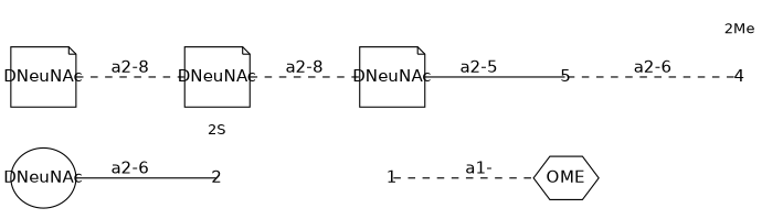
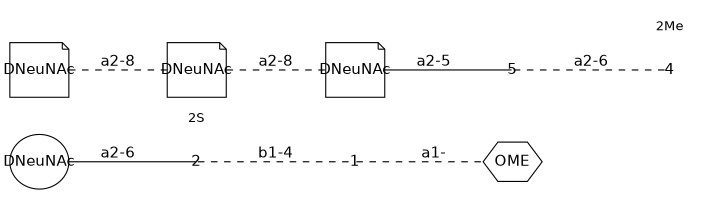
  graph {
    nodesep=0.05
    rankdir=LR
    ranksep=0.8
    splines=false
    node [fixedsize=true fontname=DejaVuSans labelfontsize=12 scale=true shape=none]
    edge [fontname=DejaVuSans headclip=false labelangle=320.0 labeldistance=1.2 labelfontsize=12 style=dashed tailclip=true]
    2 [height=0.7]
    n2 [fontsize=12 height=0.3 label="2S" labelloc=b shape=plaintext]
    4 [height=0.7]
    n4 [fontsize=12 height=0.3 label="2Me" labelloc=b shape=plaintext]
    1 [height=0.7]
    n6 [label=OME shape=hexagon]
    n7 [height=0.7 label=DNeuNAc shape=ellipse]
    5 [height=0.7]
    n9 [height=0.7 label=DNeuNAc shape=note]
    n10 [height=0.7 label=DNeuNAc shape=note]
    n11 [height=0.7 label=DNeuNAc shape=note]
    subgraph sub_1 {
      rank=same
      2
      n2
    }
    subgraph sub_2 {
      nodesep=0.2
      2
      n2
    }
    subgraph sub_3 {
      rank=same
      4
      n4
    }
    subgraph sub_4 {
      nodesep=0.2
      4
      n4
    }
+   2 -- 1 [label="b1-4" tailclip=false]
    n2 -- 2 [style=invis headclip="" tailclip=""]
    n4 -- 4 [style=invis headclip="" tailclip=""]
    1 -- n6 [headclip=true label="a1-" tailclip=false]
    n7 -- 2 [label="a2-6" style=solid]
    5 -- 4 [label="a2-6" tailclip=false]
    n9 -- 5 [label="a2-5" style=solid]
    n10 -- n9 [headclip=true label="a2-8"]
    n11 -- n10 [headclip=true label="a2-8"]
  }
